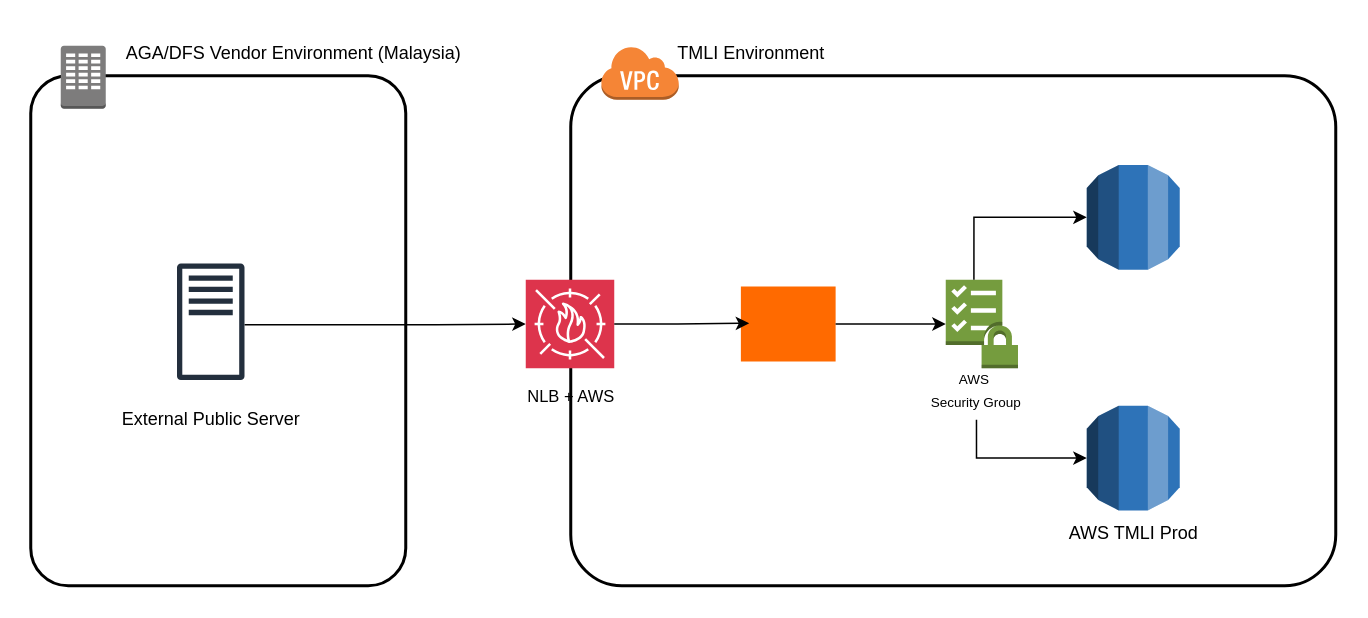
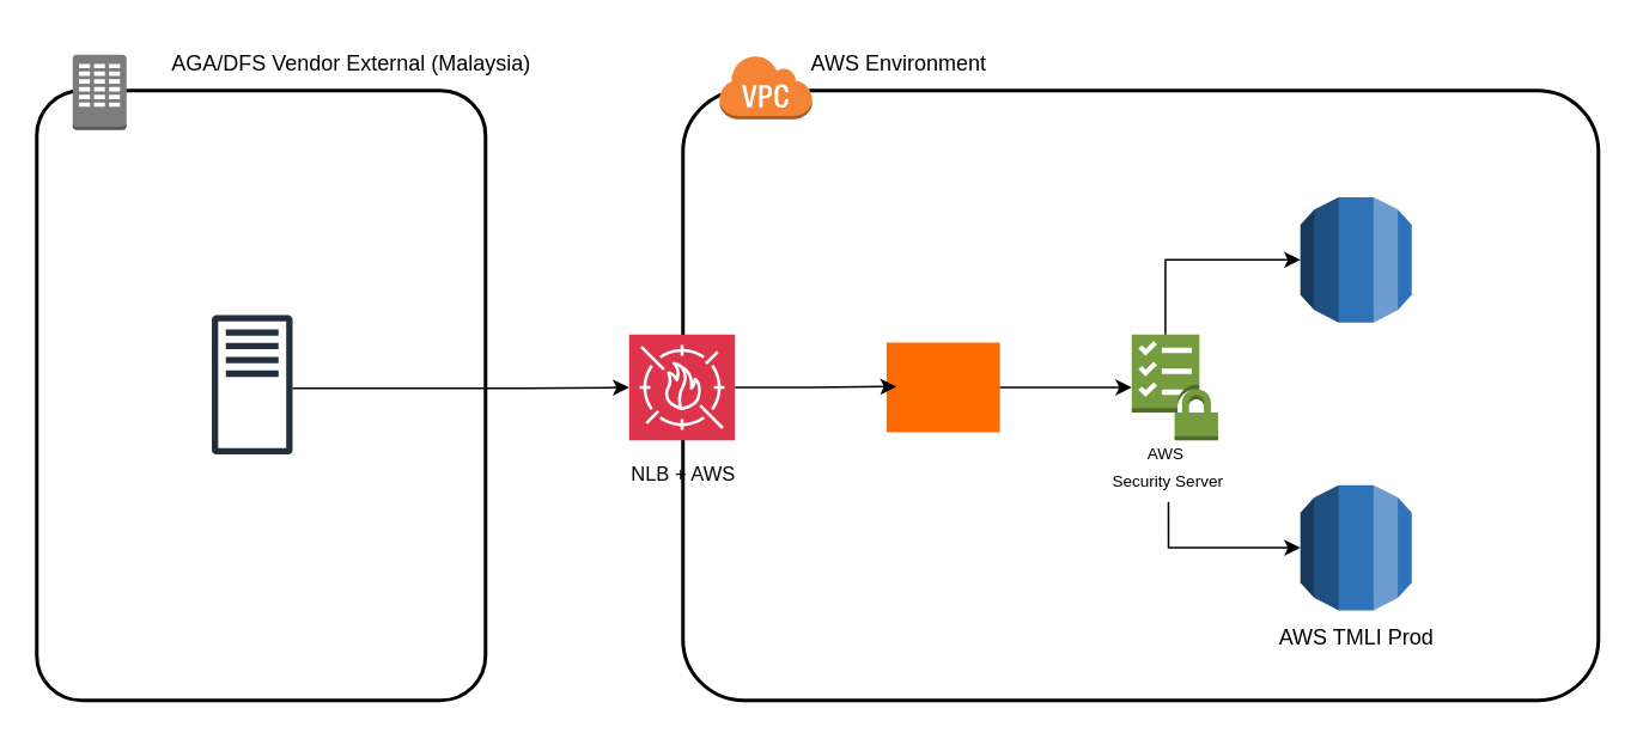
  <mxCell id="0" />
  <mxCell id="1" parent="0" />
  <mxCell id="2" style="edgeStyle=orthogonalEdgeStyle;rounded=0;orthogonalLoop=1;jettySize=auto;html=1;entryX=0;entryY=0.5;entryDx=0;entryDy=0;entryPerimeter=0;" edge="1" parent="1" source="17" target="13"><mxGeometry relative="1" as="geometry"><mxPoint x="320" y="215.5" as="targetPoint" /><Array as="points"><mxPoint x="290" y="216" /><mxPoint x="290" y="216" /></Array></mxGeometry></mxCell>
- <mxCell id="3" value="AGA/DFS Vendor Environment (Malaysia)" style="text;html=1;align=center;verticalAlign=middle;resizable=0;points=[];autosize=1;strokeColor=none;fillColor=none;" parent="1" vertex="1"><mxGeometry x="70" y="20" width="250" height="30" as="geometry" /></mxCell>
+ <mxCell id="3" value="AGA/DFS Vendor External (Malaysia)" style="text;html=1;align=center;verticalAlign=middle;resizable=0;points=[];autosize=1;strokeColor=none;fillColor=none;" parent="1" vertex="1"><mxGeometry x="70" y="20" width="250" height="30" as="geometry" /></mxCell>
  <mxCell id="4" value="" style="rounded=1;arcSize=10;dashed=0;fillColor=none;gradientColor=none;strokeWidth=2;" vertex="1" parent="1"><mxGeometry x="380" y="50" width="510" height="340" as="geometry" /></mxCell>
  <mxCell id="5" value="" style="group" vertex="1" connectable="0" parent="1"><mxGeometry x="700" y="109.5" width="110" height="100" as="geometry" /></mxCell>
  <mxCell id="6" value="" style="outlineConnect=0;dashed=0;verticalLabelPosition=bottom;verticalAlign=top;align=center;html=1;shape=mxgraph.aws3.rds;fillColor=#2E73B8;gradientColor=none;" vertex="1" parent="5"><mxGeometry x="24" width="62" height="69.75" as="geometry" /></mxCell>
  <mxCell id="7" value="" style="group" vertex="1" connectable="0" parent="1"><mxGeometry x="700" y="270" width="110" height="100" as="geometry" /></mxCell>
  <mxCell id="8" value="" style="outlineConnect=0;dashed=0;verticalLabelPosition=bottom;verticalAlign=top;align=center;html=1;shape=mxgraph.aws3.rds;fillColor=#2E73B8;gradientColor=none;" vertex="1" parent="7"><mxGeometry x="24" width="62" height="69.75" as="geometry" /></mxCell>
  <mxCell id="9" value="AWS TMLI Prod" style="text;html=1;align=center;verticalAlign=middle;resizable=0;points=[];autosize=1;strokeColor=none;fillColor=none;" vertex="1" parent="7"><mxGeometry y="70" width="110" height="30" as="geometry" /></mxCell>
  <mxCell id="10" value="" style="group" vertex="1" connectable="0" parent="1"><mxGeometry x="460" y="190.5" width="130" height="88" as="geometry" /></mxCell>
  <mxCell id="11" value="" style="points=[];aspect=fixed;html=1;align=center;shadow=0;dashed=0;fillColor=#FF6A00;strokeColor=none;shape=mxgraph.alibaba_cloud.bastionhost;" vertex="1" parent="10"><mxGeometry x="33.42" width="63.16" height="50" as="geometry" /></mxCell>
  <mxCell id="12" value="" style="dashed=0;html=1;shape=mxgraph.aws3.virtual_private_cloud;fillColor=#F58536;gradientColor=none;dashed=0;" vertex="1" parent="1"><mxGeometry x="400" y="30" width="52" height="36" as="geometry" /></mxCell>
  <mxCell id="13" value="" style="sketch=0;points=[[0,0,0],[0.25,0,0],[0.5,0,0],[0.75,0,0],[1,0,0],[0,1,0],[0.25,1,0],[0.5,1,0],[0.75,1,0],[1,1,0],[0,0.25,0],[0,0.5,0],[0,0.75,0],[1,0.25,0],[1,0.5,0],[1,0.75,0]];outlineConnect=0;fontColor=#232F3E;fillColor=#DD344C;strokeColor=#ffffff;dashed=0;verticalLabelPosition=bottom;verticalAlign=top;align=center;html=1;fontSize=12;fontStyle=0;aspect=fixed;shape=mxgraph.aws4.resourceIcon;resIcon=mxgraph.aws4.waf;" vertex="1" parent="1"><mxGeometry x="350" y="186" width="59" height="59" as="geometry" /></mxCell>
  <mxCell id="14" style="edgeStyle=orthogonalEdgeStyle;rounded=0;orthogonalLoop=1;jettySize=auto;html=1;exitX=1;exitY=0.5;exitDx=0;exitDy=0;exitPerimeter=0;entryX=0.088;entryY=0.49;entryDx=0;entryDy=0;entryPerimeter=0;" edge="1" parent="1" source="13" target="11"><mxGeometry relative="1" as="geometry" /></mxCell>
  <mxCell id="15" value="" style="rounded=1;arcSize=10;dashed=0;fillColor=none;gradientColor=none;strokeWidth=2;" vertex="1" parent="1"><mxGeometry x="20" y="50" width="250" height="340" as="geometry" /></mxCell>
  <mxCell id="16" value="" style="group" vertex="1" connectable="0" parent="1"><mxGeometry x="70" y="175" width="140" height="119" as="geometry" /></mxCell>
  <mxCell id="17" value="" style="sketch=0;outlineConnect=0;fontColor=#232F3E;gradientColor=none;fillColor=#232F3D;strokeColor=none;dashed=0;verticalLabelPosition=bottom;verticalAlign=top;align=center;html=1;fontSize=12;fontStyle=0;aspect=fixed;pointerEvents=1;shape=mxgraph.aws4.traditional_server;" vertex="1" parent="16"><mxGeometry x="47.5" width="45" height="78" as="geometry" /></mxCell>
- <mxCell id="18" value="External Public Server" style="text;html=1;align=center;verticalAlign=middle;resizable=0;points=[];autosize=1;strokeColor=none;fillColor=none;" vertex="1" parent="16"><mxGeometry y="89" width="140" height="30" as="geometry" /></mxCell>
  <mxCell id="19" value="" style="dashed=0;html=1;shape=mxgraph.aws3.corporate_data_center;fillColor=#7D7C7C;gradientColor=none;dashed=0;" vertex="1" parent="1"><mxGeometry x="40" y="30" width="30" height="42" as="geometry" /></mxCell>
  <mxCell id="20" value="&lt;font style=&quot;font-size: 11px;&quot;&gt;NLB + AWS&lt;/font&gt;" style="text;html=1;align=center;verticalAlign=middle;resizable=0;points=[];autosize=1;strokeColor=none;fillColor=none;" vertex="1" parent="1"><mxGeometry x="339.5" y="248.5" width="80" height="30" as="geometry" /></mxCell>
- <mxCell id="21" value="TMLI Environment" style="text;html=1;align=center;verticalAlign=middle;resizable=0;points=[];autosize=1;strokeColor=none;fillColor=none;" vertex="1" parent="1"><mxGeometry x="440" y="20" width="120" height="30" as="geometry" /></mxCell>
+ <mxCell id="21" value="AWS Environment" style="text;html=1;align=center;verticalAlign=middle;resizable=0;points=[];autosize=1;strokeColor=none;fillColor=none;" vertex="1" parent="1"><mxGeometry x="440" y="20" width="120" height="30" as="geometry" /></mxCell>
  <mxCell id="22" value="" style="outlineConnect=0;dashed=0;verticalLabelPosition=bottom;verticalAlign=top;align=center;html=1;shape=mxgraph.aws3.checklist_security;fillColor=#759C3E;gradientColor=none;" vertex="1" parent="1"><mxGeometry x="630" y="186" width="48.16" height="59" as="geometry" /></mxCell>
  <mxCell id="23" style="edgeStyle=orthogonalEdgeStyle;rounded=0;orthogonalLoop=1;jettySize=auto;html=1;exitX=0.506;exitY=1.02;exitDx=0;exitDy=0;exitPerimeter=0;" edge="1" parent="1" source="24" target="8"><mxGeometry relative="1" as="geometry" /></mxCell>
- <mxCell id="24" value="&lt;font style=&quot;font-size: 9px;&quot;&gt;AWS&amp;nbsp;&lt;/font&gt;&lt;div&gt;&lt;font style=&quot;font-size: 9px;&quot;&gt;Security Group&lt;/font&gt;&lt;/div&gt;" style="text;html=1;align=center;verticalAlign=middle;resizable=0;points=[];autosize=1;strokeColor=none;fillColor=none;" vertex="1" parent="1"><mxGeometry x="610" y="238.5" width="80" height="40" as="geometry" /></mxCell>
+ <mxCell id="24" value="&lt;font style=&quot;font-size: 9px;&quot;&gt;AWS&amp;nbsp;&lt;/font&gt;&lt;div&gt;&lt;font style=&quot;font-size: 9px;&quot;&gt;Security Server&lt;/font&gt;&lt;/div&gt;" style="text;html=1;align=center;verticalAlign=middle;resizable=0;points=[];autosize=1;strokeColor=none;fillColor=none;" vertex="1" parent="1"><mxGeometry x="610" y="238.5" width="80" height="40" as="geometry" /></mxCell>
  <mxCell id="25" value="" style="edgeStyle=orthogonalEdgeStyle;rounded=0;orthogonalLoop=1;jettySize=auto;html=1;" edge="1" parent="1" source="11" target="22"><mxGeometry relative="1" as="geometry" /></mxCell>
  <mxCell id="26" style="edgeStyle=orthogonalEdgeStyle;rounded=0;orthogonalLoop=1;jettySize=auto;html=1;exitX=0.39;exitY=0;exitDx=0;exitDy=0;exitPerimeter=0;entryX=0;entryY=0.5;entryDx=0;entryDy=0;entryPerimeter=0;" edge="1" parent="1" source="22" target="6"><mxGeometry relative="1" as="geometry" /></mxCell>
